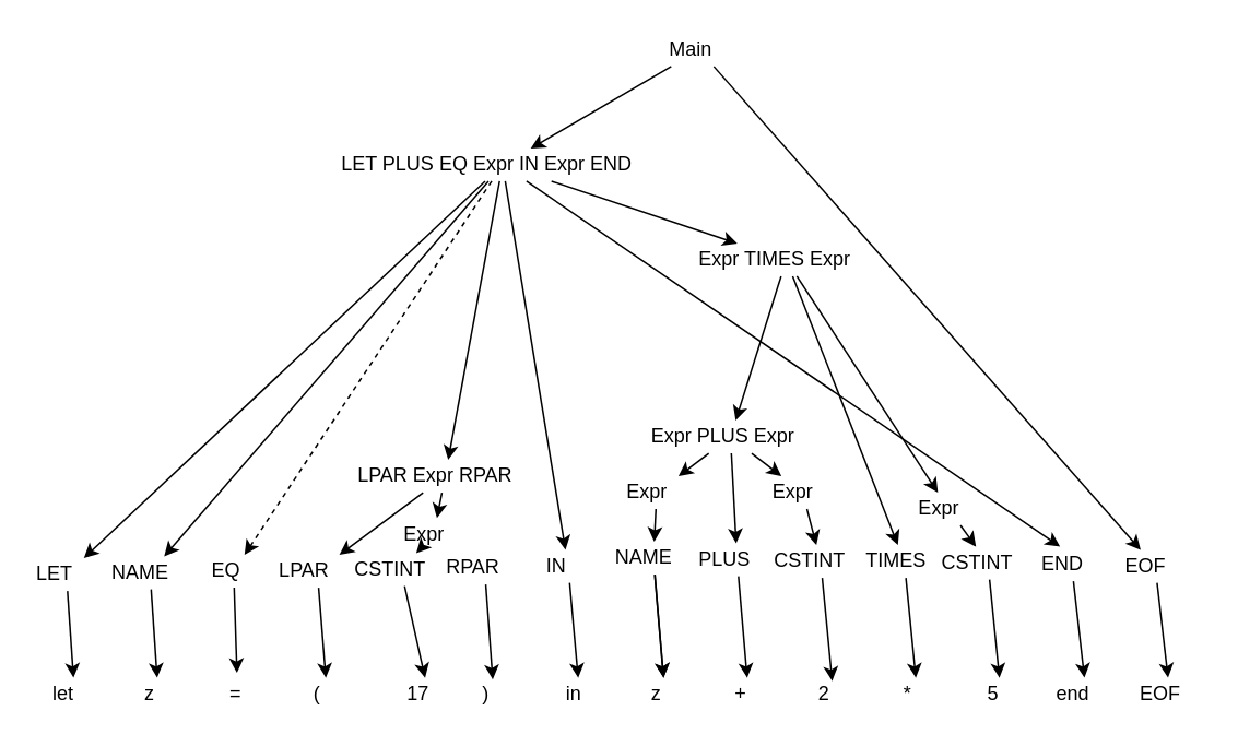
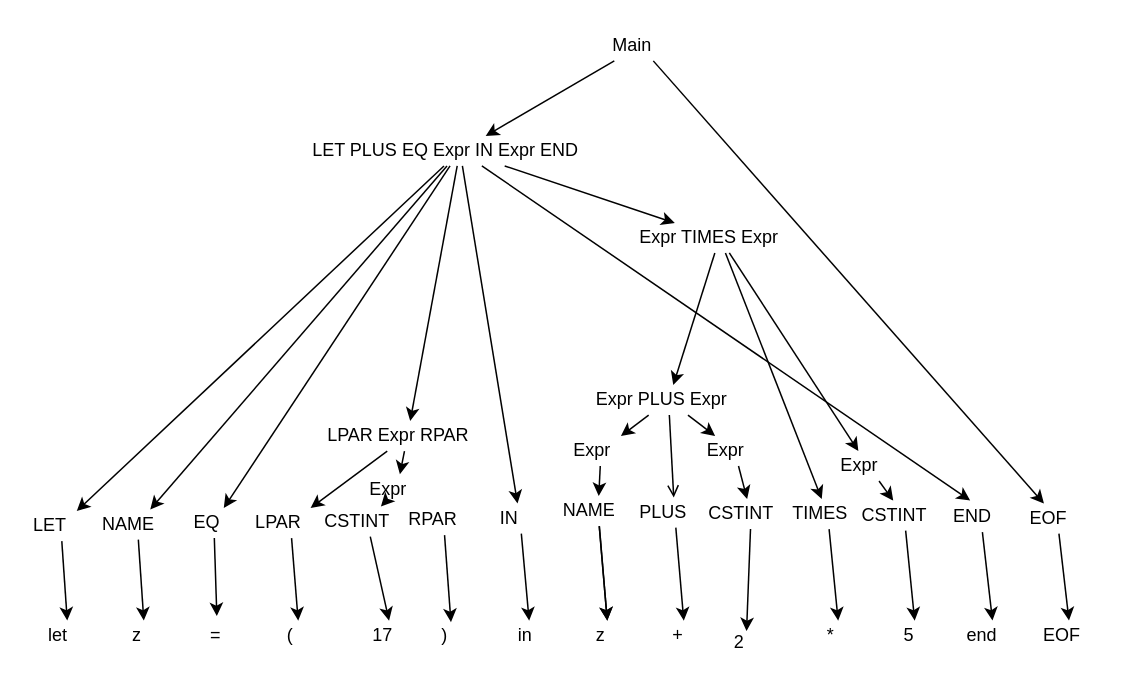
  <mxCell id="0" />
  <mxCell id="1" parent="0" />
  <mxCell id="2" value="5" style="text;html=1;resizable=0;points=[];autosize=1;align=left;verticalAlign=top;spacingTop=-4;" vertex="1" parent="1"><mxGeometry x="600" y="413" width="20" height="20" as="geometry" /></mxCell>
  <mxCell id="3" value="*" style="text;html=1;resizable=0;points=[];autosize=1;align=left;verticalAlign=top;spacingTop=-4;" vertex="1" parent="1"><mxGeometry x="549" y="413" width="20" height="20" as="geometry" /></mxCell>
- <mxCell id="4" value="2" style="text;html=1;resizable=0;points=[];autosize=1;align=left;verticalAlign=top;spacingTop=-4;" vertex="1" parent="1"><mxGeometry x="497" y="413" width="20" height="20" as="geometry" /></mxCell>
+ <mxCell id="4" value="2" style="text;html=1;resizable=0;points=[];autosize=1;align=left;verticalAlign=top;spacingTop=-4;" vertex="1" parent="1"><mxGeometry x="487" y="418" width="20" height="20" as="geometry" /></mxCell>
  <mxCell id="5" value="+&lt;br&gt;" style="text;html=1;resizable=0;points=[];autosize=1;align=left;verticalAlign=top;spacingTop=-4;" vertex="1" parent="1"><mxGeometry x="446" y="413" width="20" height="20" as="geometry" /></mxCell>
  <mxCell id="6" value="z" style="text;html=1;resizable=0;points=[];autosize=1;align=left;verticalAlign=top;spacingTop=-4;" vertex="1" parent="1"><mxGeometry x="395" y="413" width="20" height="20" as="geometry" /></mxCell>
  <mxCell id="7" style="edgeStyle=none;rounded=0;orthogonalLoop=1;jettySize=auto;html=1;" edge="1" parent="1" source="9" target="6"><mxGeometry relative="1" as="geometry" /></mxCell>
  <mxCell id="8" style="edgeStyle=none;rounded=0;orthogonalLoop=1;jettySize=auto;html=1;" edge="1" parent="1" source="9" target="6"><mxGeometry relative="1" as="geometry" /></mxCell>
  <mxCell id="9" value="NAME" style="text;html=1;resizable=0;points=[];autosize=1;align=left;verticalAlign=top;spacingTop=-4;" vertex="1" parent="1"><mxGeometry x="373" y="330" width="50" height="20" as="geometry" /></mxCell>
  <mxCell id="10" style="edgeStyle=none;rounded=0;orthogonalLoop=1;jettySize=auto;html=1;" edge="1" parent="1" source="11" target="5"><mxGeometry relative="1" as="geometry" /></mxCell>
  <mxCell id="11" value="PLUS" style="text;html=1;resizable=0;points=[];autosize=1;align=left;verticalAlign=top;spacingTop=-4;" vertex="1" parent="1"><mxGeometry x="424" y="331" width="50" height="20" as="geometry" /></mxCell>
  <mxCell id="12" style="edgeStyle=none;rounded=0;orthogonalLoop=1;jettySize=auto;html=1;entryX=0.5;entryY=0.1;entryDx=0;entryDy=0;entryPerimeter=0;" edge="1" parent="1" source="13" target="4"><mxGeometry relative="1" as="geometry" /></mxCell>
  <mxCell id="13" value="CSTINT" style="text;html=1;resizable=0;points=[];autosize=1;align=left;verticalAlign=top;spacingTop=-4;" vertex="1" parent="1"><mxGeometry x="470" y="332" width="60" height="20" as="geometry" /></mxCell>
  <mxCell id="14" style="edgeStyle=none;rounded=0;orthogonalLoop=1;jettySize=auto;html=1;" edge="1" parent="1" source="15" target="3"><mxGeometry relative="1" as="geometry" /></mxCell>
  <mxCell id="15" value="TIMES" style="text;html=1;resizable=0;points=[];autosize=1;align=left;verticalAlign=top;spacingTop=-4;" vertex="1" parent="1"><mxGeometry x="526" y="332" width="50" height="20" as="geometry" /></mxCell>
  <mxCell id="16" style="edgeStyle=none;rounded=0;orthogonalLoop=1;jettySize=auto;html=1;" edge="1" parent="1" source="17" target="2"><mxGeometry relative="1" as="geometry" /></mxCell>
  <mxCell id="17" value="CSTINT" style="text;html=1;resizable=0;points=[];autosize=1;align=left;verticalAlign=top;spacingTop=-4;" vertex="1" parent="1"><mxGeometry x="572" y="333" width="60" height="20" as="geometry" /></mxCell>
  <mxCell id="18" value="end" style="text;html=1;resizable=0;points=[];autosize=1;align=left;verticalAlign=top;spacingTop=-4;" vertex="1" parent="1"><mxGeometry x="642" y="413" width="40" height="20" as="geometry" /></mxCell>
  <mxCell id="19" style="edgeStyle=none;rounded=0;orthogonalLoop=1;jettySize=auto;html=1;" edge="1" parent="1" source="20" target="18"><mxGeometry relative="1" as="geometry" /></mxCell>
  <mxCell id="20" value="END" style="text;html=1;resizable=0;points=[];autosize=1;align=left;verticalAlign=top;spacingTop=-4;" vertex="1" parent="1"><mxGeometry x="633" y="334" width="40" height="20" as="geometry" /></mxCell>
  <mxCell id="21" value="in" style="text;html=1;resizable=0;points=[];autosize=1;align=left;verticalAlign=top;spacingTop=-4;" vertex="1" parent="1"><mxGeometry x="343" y="413" width="20" height="20" as="geometry" /></mxCell>
  <mxCell id="22" style="edgeStyle=none;rounded=0;orthogonalLoop=1;jettySize=auto;html=1;" edge="1" parent="1" source="23" target="21"><mxGeometry relative="1" as="geometry" /></mxCell>
  <mxCell id="23" value="IN" style="text;html=1;resizable=0;points=[];autosize=1;align=left;verticalAlign=top;spacingTop=-4;" vertex="1" parent="1"><mxGeometry x="331" y="335" width="30" height="20" as="geometry" /></mxCell>
  <mxCell id="24" value=")" style="text;html=1;resizable=0;points=[];autosize=1;align=left;verticalAlign=top;spacingTop=-4;" vertex="1" parent="1"><mxGeometry x="292" y="413" width="20" height="20" as="geometry" /></mxCell>
  <mxCell id="25" style="edgeStyle=none;rounded=0;orthogonalLoop=1;jettySize=auto;html=1;entryX=0.4;entryY=0.05;entryDx=0;entryDy=0;entryPerimeter=0;" edge="1" parent="1" source="26" target="24"><mxGeometry relative="1" as="geometry" /></mxCell>
  <mxCell id="26" value="RPAR" style="text;html=1;resizable=0;points=[];autosize=1;align=left;verticalAlign=top;spacingTop=-4;" vertex="1" parent="1"><mxGeometry x="270" y="336" width="50" height="20" as="geometry" /></mxCell>
  <mxCell id="27" value="17" style="text;html=1;resizable=0;points=[];autosize=1;align=left;verticalAlign=top;spacingTop=-4;" vertex="1" parent="1"><mxGeometry x="246" y="413" width="30" height="20" as="geometry" /></mxCell>
  <mxCell id="28" style="edgeStyle=none;rounded=0;orthogonalLoop=1;jettySize=auto;html=1;" edge="1" parent="1" source="29" target="27"><mxGeometry relative="1" as="geometry" /></mxCell>
  <mxCell id="29" value="CSTINT" style="text;html=1;resizable=0;points=[];autosize=1;align=left;verticalAlign=top;spacingTop=-4;" vertex="1" parent="1"><mxGeometry x="214" y="337" width="60" height="20" as="geometry" /></mxCell>
  <mxCell id="30" value="(" style="text;html=1;resizable=0;points=[];autosize=1;align=left;verticalAlign=top;spacingTop=-4;" vertex="1" parent="1"><mxGeometry x="189" y="413" width="20" height="20" as="geometry" /></mxCell>
  <mxCell id="31" style="edgeStyle=none;rounded=0;orthogonalLoop=1;jettySize=auto;html=1;" edge="1" parent="1" source="32" target="30"><mxGeometry relative="1" as="geometry" /></mxCell>
  <mxCell id="32" value="LPAR" style="text;html=1;resizable=0;points=[];autosize=1;align=left;verticalAlign=top;spacingTop=-4;" vertex="1" parent="1"><mxGeometry x="168" y="338" width="50" height="20" as="geometry" /></mxCell>
  <mxCell id="33" value="=" style="text;html=1;resizable=0;points=[];autosize=1;align=left;verticalAlign=top;spacingTop=-4;" vertex="1" parent="1"><mxGeometry x="138" y="413" width="20" height="20" as="geometry" /></mxCell>
  <mxCell id="34" style="edgeStyle=none;rounded=0;orthogonalLoop=1;jettySize=auto;html=1;entryX=0.3;entryY=-0.15;entryDx=0;entryDy=0;entryPerimeter=0;" edge="1" parent="1" source="35" target="33"><mxGeometry relative="1" as="geometry" /></mxCell>
  <mxCell id="35" value="EQ" style="text;html=1;resizable=0;points=[];autosize=1;align=left;verticalAlign=top;spacingTop=-4;" vertex="1" parent="1"><mxGeometry x="127" y="338" width="30" height="20" as="geometry" /></mxCell>
  <mxCell id="36" value="EOF" style="text;html=1;resizable=0;points=[];autosize=1;align=left;verticalAlign=top;spacingTop=-4;" vertex="1" parent="1"><mxGeometry x="693" y="413" width="40" height="20" as="geometry" /></mxCell>
  <mxCell id="37" style="edgeStyle=none;rounded=0;orthogonalLoop=1;jettySize=auto;html=1;" edge="1" parent="1" source="38" target="36"><mxGeometry relative="1" as="geometry" /></mxCell>
  <mxCell id="38" value="EOF" style="text;html=1;resizable=0;points=[];autosize=1;align=left;verticalAlign=top;spacingTop=-4;" vertex="1" parent="1"><mxGeometry x="684" y="335" width="40" height="20" as="geometry" /></mxCell>
  <mxCell id="39" value="let" style="text;html=1;resizable=0;points=[];autosize=1;align=left;verticalAlign=top;spacingTop=-4;" vertex="1" parent="1"><mxGeometry x="30" y="413" width="30" height="20" as="geometry" /></mxCell>
  <mxCell id="40" value="z" style="text;html=1;resizable=0;points=[];autosize=1;align=left;verticalAlign=top;spacingTop=-4;" vertex="1" parent="1"><mxGeometry x="86" y="413" width="20" height="20" as="geometry" /></mxCell>
  <mxCell id="41" style="edgeStyle=none;rounded=0;orthogonalLoop=1;jettySize=auto;html=1;" edge="1" parent="1" source="42" target="40"><mxGeometry relative="1" as="geometry" /></mxCell>
  <mxCell id="42" value="NAME" style="text;html=1;resizable=0;points=[];autosize=1;align=left;verticalAlign=top;spacingTop=-4;" vertex="1" parent="1"><mxGeometry x="66" y="339" width="50" height="20" as="geometry" /></mxCell>
  <mxCell id="43" style="edgeStyle=none;rounded=0;orthogonalLoop=1;jettySize=auto;html=1;" edge="1" parent="1" source="44" target="39"><mxGeometry relative="1" as="geometry" /></mxCell>
  <mxCell id="44" value="LET" style="text;html=1;resizable=0;points=[];autosize=1;align=left;verticalAlign=top;spacingTop=-4;" vertex="1" parent="1"><mxGeometry x="20" y="340" width="40" height="20" as="geometry" /></mxCell>
  <mxCell id="45" style="edgeStyle=none;rounded=0;orthogonalLoop=1;jettySize=auto;html=1;" edge="1" parent="1" source="52" target="44"><mxGeometry relative="1" as="geometry" /></mxCell>
  <mxCell id="46" style="edgeStyle=none;rounded=0;orthogonalLoop=1;jettySize=auto;html=1;" edge="1" parent="1" source="52" target="42"><mxGeometry relative="1" as="geometry" /></mxCell>
- <mxCell id="47" style="edgeStyle=none;rounded=0;orthogonalLoop=1;jettySize=auto;html=1;dashed=1;" edge="1" parent="1" source="52" target="35"><mxGeometry relative="1" as="geometry" /></mxCell>
+ <mxCell id="47" style="edgeStyle=none;rounded=0;orthogonalLoop=1;jettySize=auto;html=1;" edge="1" parent="1" source="52" target="35"><mxGeometry relative="1" as="geometry" /></mxCell>
  <mxCell id="48" style="edgeStyle=none;rounded=0;orthogonalLoop=1;jettySize=auto;html=1;" edge="1" parent="1" source="52" target="23"><mxGeometry relative="1" as="geometry" /></mxCell>
  <mxCell id="49" style="edgeStyle=none;rounded=0;orthogonalLoop=1;jettySize=auto;html=1;" edge="1" parent="1" source="52" target="55"><mxGeometry relative="1" as="geometry" /></mxCell>
  <mxCell id="50" style="edgeStyle=none;rounded=0;orthogonalLoop=1;jettySize=auto;html=1;" edge="1" parent="1" source="52" target="71"><mxGeometry relative="1" as="geometry" /></mxCell>
  <mxCell id="51" style="edgeStyle=none;rounded=0;orthogonalLoop=1;jettySize=auto;html=1;entryX=0.325;entryY=-0.05;entryDx=0;entryDy=0;entryPerimeter=0;" edge="1" parent="1" source="52" target="20"><mxGeometry relative="1" as="geometry" /></mxCell>
  <mxCell id="52" value="LET PLUS EQ Expr IN Expr END" style="text;html=1;resizable=0;points=[];autosize=1;align=left;verticalAlign=top;spacingTop=-4;" vertex="1" parent="1"><mxGeometry x="206" y="90" width="200" height="20" as="geometry" /></mxCell>
  <mxCell id="53" style="edgeStyle=none;rounded=0;orthogonalLoop=1;jettySize=auto;html=1;" edge="1" parent="1" source="55" target="57"><mxGeometry relative="1" as="geometry" /></mxCell>
  <mxCell id="54" style="edgeStyle=none;rounded=0;orthogonalLoop=1;jettySize=auto;html=1;" edge="1" parent="1" source="55" target="32"><mxGeometry relative="1" as="geometry" /></mxCell>
  <mxCell id="55" value="LPAR Expr RPAR" style="text;html=1;resizable=0;points=[];autosize=1;align=left;verticalAlign=top;spacingTop=-4;" vertex="1" parent="1"><mxGeometry x="216" y="280" width="110" height="20" as="geometry" /></mxCell>
  <mxCell id="56" style="edgeStyle=none;rounded=0;orthogonalLoop=1;jettySize=auto;html=1;" edge="1" parent="1" source="57" target="29"><mxGeometry relative="1" as="geometry" /></mxCell>
  <mxCell id="57" value="Expr" style="text;html=1;resizable=0;points=[];autosize=1;align=left;verticalAlign=top;spacingTop=-4;" vertex="1" parent="1"><mxGeometry x="244" y="315.5" width="40" height="20" as="geometry" /></mxCell>
  <mxCell id="58" style="edgeStyle=none;rounded=0;orthogonalLoop=1;jettySize=auto;html=1;" edge="1" parent="1" source="59" target="9"><mxGeometry relative="1" as="geometry" /></mxCell>
  <mxCell id="59" value="Expr" style="text;html=1;resizable=0;points=[];autosize=1;align=left;verticalAlign=top;spacingTop=-4;" vertex="1" parent="1"><mxGeometry x="380" y="290" width="40" height="20" as="geometry" /></mxCell>
  <mxCell id="60" style="edgeStyle=none;rounded=0;orthogonalLoop=1;jettySize=auto;html=1;" edge="1" parent="1" source="61" target="13"><mxGeometry relative="1" as="geometry" /></mxCell>
  <mxCell id="61" value="Expr" style="text;html=1;resizable=0;points=[];autosize=1;align=left;verticalAlign=top;spacingTop=-4;" vertex="1" parent="1"><mxGeometry x="469" y="290" width="40" height="20" as="geometry" /></mxCell>
  <mxCell id="62" style="edgeStyle=none;rounded=0;orthogonalLoop=1;jettySize=auto;html=1;" edge="1" parent="1" source="65" target="59"><mxGeometry relative="1" as="geometry" /></mxCell>
  <mxCell id="63" style="edgeStyle=none;rounded=0;orthogonalLoop=1;jettySize=auto;html=1;" edge="1" parent="1" source="65" target="61"><mxGeometry relative="1" as="geometry" /></mxCell>
- <mxCell id="64" style="edgeStyle=none;rounded=0;orthogonalLoop=1;jettySize=auto;html=1;" edge="1" parent="1" source="65" target="11"><mxGeometry relative="1" as="geometry" /></mxCell>
+ <mxCell id="64" style="edgeStyle=none;rounded=0;orthogonalLoop=1;jettySize=auto;html=1;endArrow=open;" edge="1" parent="1" source="65" target="11"><mxGeometry relative="1" as="geometry" /></mxCell>
  <mxCell id="65" value="Expr PLUS Expr" style="text;html=1;resizable=0;points=[];autosize=1;align=left;verticalAlign=top;spacingTop=-4;" vertex="1" parent="1"><mxGeometry x="395" y="256" width="100" height="20" as="geometry" /></mxCell>
  <mxCell id="66" style="edgeStyle=none;rounded=0;orthogonalLoop=1;jettySize=auto;html=1;" edge="1" parent="1" source="67" target="17"><mxGeometry relative="1" as="geometry" /></mxCell>
  <mxCell id="67" value="Expr" style="text;html=1;resizable=0;points=[];autosize=1;align=left;verticalAlign=top;spacingTop=-4;" vertex="1" parent="1"><mxGeometry x="558" y="300" width="40" height="20" as="geometry" /></mxCell>
  <mxCell id="68" style="edgeStyle=none;rounded=0;orthogonalLoop=1;jettySize=auto;html=1;" edge="1" parent="1" source="71" target="65"><mxGeometry relative="1" as="geometry" /></mxCell>
  <mxCell id="69" style="edgeStyle=none;rounded=0;orthogonalLoop=1;jettySize=auto;html=1;" edge="1" parent="1" source="71" target="15"><mxGeometry relative="1" as="geometry" /></mxCell>
  <mxCell id="70" style="edgeStyle=none;rounded=0;orthogonalLoop=1;jettySize=auto;html=1;" edge="1" parent="1" source="71" target="67"><mxGeometry relative="1" as="geometry" /></mxCell>
  <mxCell id="71" value="Expr TIMES Expr" style="text;html=1;resizable=0;points=[];autosize=1;align=left;verticalAlign=top;spacingTop=-4;" vertex="1" parent="1"><mxGeometry x="424" y="148" width="110" height="20" as="geometry" /></mxCell>
  <mxCell id="72" style="edgeStyle=none;rounded=0;orthogonalLoop=1;jettySize=auto;html=1;" edge="1" parent="1" source="74" target="52"><mxGeometry relative="1" as="geometry" /></mxCell>
  <mxCell id="73" style="edgeStyle=none;rounded=0;orthogonalLoop=1;jettySize=auto;html=1;" edge="1" parent="1" source="74" target="38"><mxGeometry relative="1" as="geometry" /></mxCell>
  <mxCell id="74" value="Main" style="text;html=1;resizable=0;points=[];autosize=1;align=left;verticalAlign=top;spacingTop=-4;" vertex="1" parent="1"><mxGeometry x="406" y="20" width="40" height="20" as="geometry" /></mxCell>
